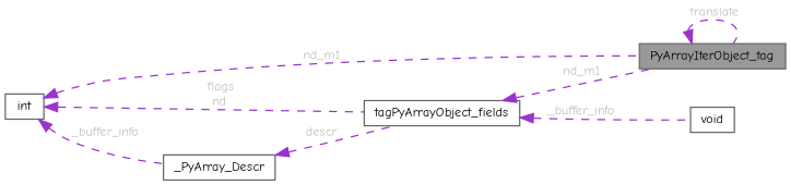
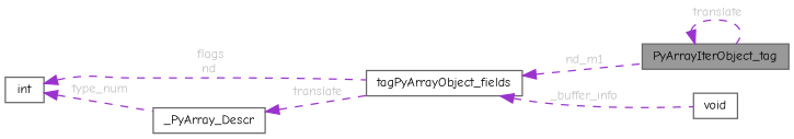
  digraph {
    fontname="Comic Neue"
    rankdir=LR
    node [color=gray40 fillcolor=white fontname="Comic Neue" fontsize=10 shape=box style=filled]
    edge [color=darkorchid3 dir=back fontcolor=grey fontname="Comic Neue" fontsize=10 labelfontname=Helvetica labelfontsize=10 style=dashed]
    n1 [fillcolor=grey60 fontcolor=black height=0.2 label=PyArrayIterObject_tag width=0.4]
    n2 [height=0.2 label=int width=0.4]
    n3 [height=0.2 label=tagPyArrayObject_fields width=0.4]
    n4 [height=0.2 label=_PyArray_Descr width=0.4]
    n5 [height=0.2 label=void width=0.4]
    n1 -> n1 [label=" translate"]
-   n2 -> n1 [label=" nd_m1"]
    n2 -> n3 [label=" flags\nnd"]
-   n2 -> n4 [label=" _buffer_info"]
+   n2 -> n4 [label=" type_num"]
    n3 -> n1 [label=" nd_m1"]
    n3 -> n5 [label=" _buffer_info"]
-   n4 -> n3 [label=" descr"]
+   n4 -> n3 [label=" translate"]
  }
